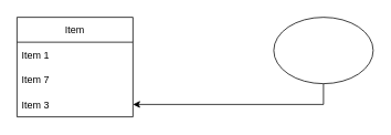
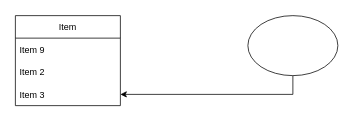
  <mxCell id="0" />
  <mxCell id="1" parent="0" />
  <mxCell id="2" style="edgeStyle=orthogonalEdgeStyle;rounded=0;orthogonalLoop=1;jettySize=auto;html=1;exitX=0.5;exitY=1;exitDx=0;exitDy=0;" edge="1" parent="1" source="3" target="7"><mxGeometry relative="1" as="geometry" /></mxCell>
  <mxCell id="3" value="" style="ellipse;whiteSpace=wrap;html=1;" vertex="1" parent="1"><mxGeometry x="330" y="20" width="120" height="80" as="geometry" /></mxCell>
  <mxCell id="4" value="Item" style="swimlane;fontStyle=0;childLayout=stackLayout;horizontal=1;startSize=30;horizontalStack=0;resizeParent=1;resizeParentMax=0;resizeLast=0;collapsible=1;marginBottom=0;" vertex="1" parent="1"><mxGeometry x="20" y="20" width="140" height="120" as="geometry" /></mxCell>
- <mxCell id="5" value="Item 1" style="text;strokeColor=none;fillColor=none;align=left;verticalAlign=middle;spacingLeft=4;spacingRight=4;overflow=hidden;points=[[0,0.5],[1,0.5]];portConstraint=eastwest;rotatable=0;" vertex="1" parent="4"><mxGeometry y="30" width="140" height="30" as="geometry" /></mxCell>
- <mxCell id="6" value="Item 7" style="text;strokeColor=none;fillColor=none;align=left;verticalAlign=middle;spacingLeft=4;spacingRight=4;overflow=hidden;points=[[0,0.5],[1,0.5]];portConstraint=eastwest;rotatable=0;" vertex="1" parent="4"><mxGeometry y="60" width="140" height="30" as="geometry" /></mxCell>
+ <mxCell id="5" value="Item 9" style="text;strokeColor=none;fillColor=none;align=left;verticalAlign=middle;spacingLeft=4;spacingRight=4;overflow=hidden;points=[[0,0.5],[1,0.5]];portConstraint=eastwest;rotatable=0;" vertex="1" parent="4"><mxGeometry y="30" width="140" height="30" as="geometry" /></mxCell>
+ <mxCell id="6" value="Item 2" style="text;strokeColor=none;fillColor=none;align=left;verticalAlign=middle;spacingLeft=4;spacingRight=4;overflow=hidden;points=[[0,0.5],[1,0.5]];portConstraint=eastwest;rotatable=0;" vertex="1" parent="4"><mxGeometry y="60" width="140" height="30" as="geometry" /></mxCell>
  <mxCell id="7" value="Item 3" style="text;strokeColor=none;fillColor=none;align=left;verticalAlign=middle;spacingLeft=4;spacingRight=4;overflow=hidden;points=[[0,0.5],[1,0.5]];portConstraint=eastwest;rotatable=0;" vertex="1" parent="4"><mxGeometry y="90" width="140" height="30" as="geometry" /></mxCell>
